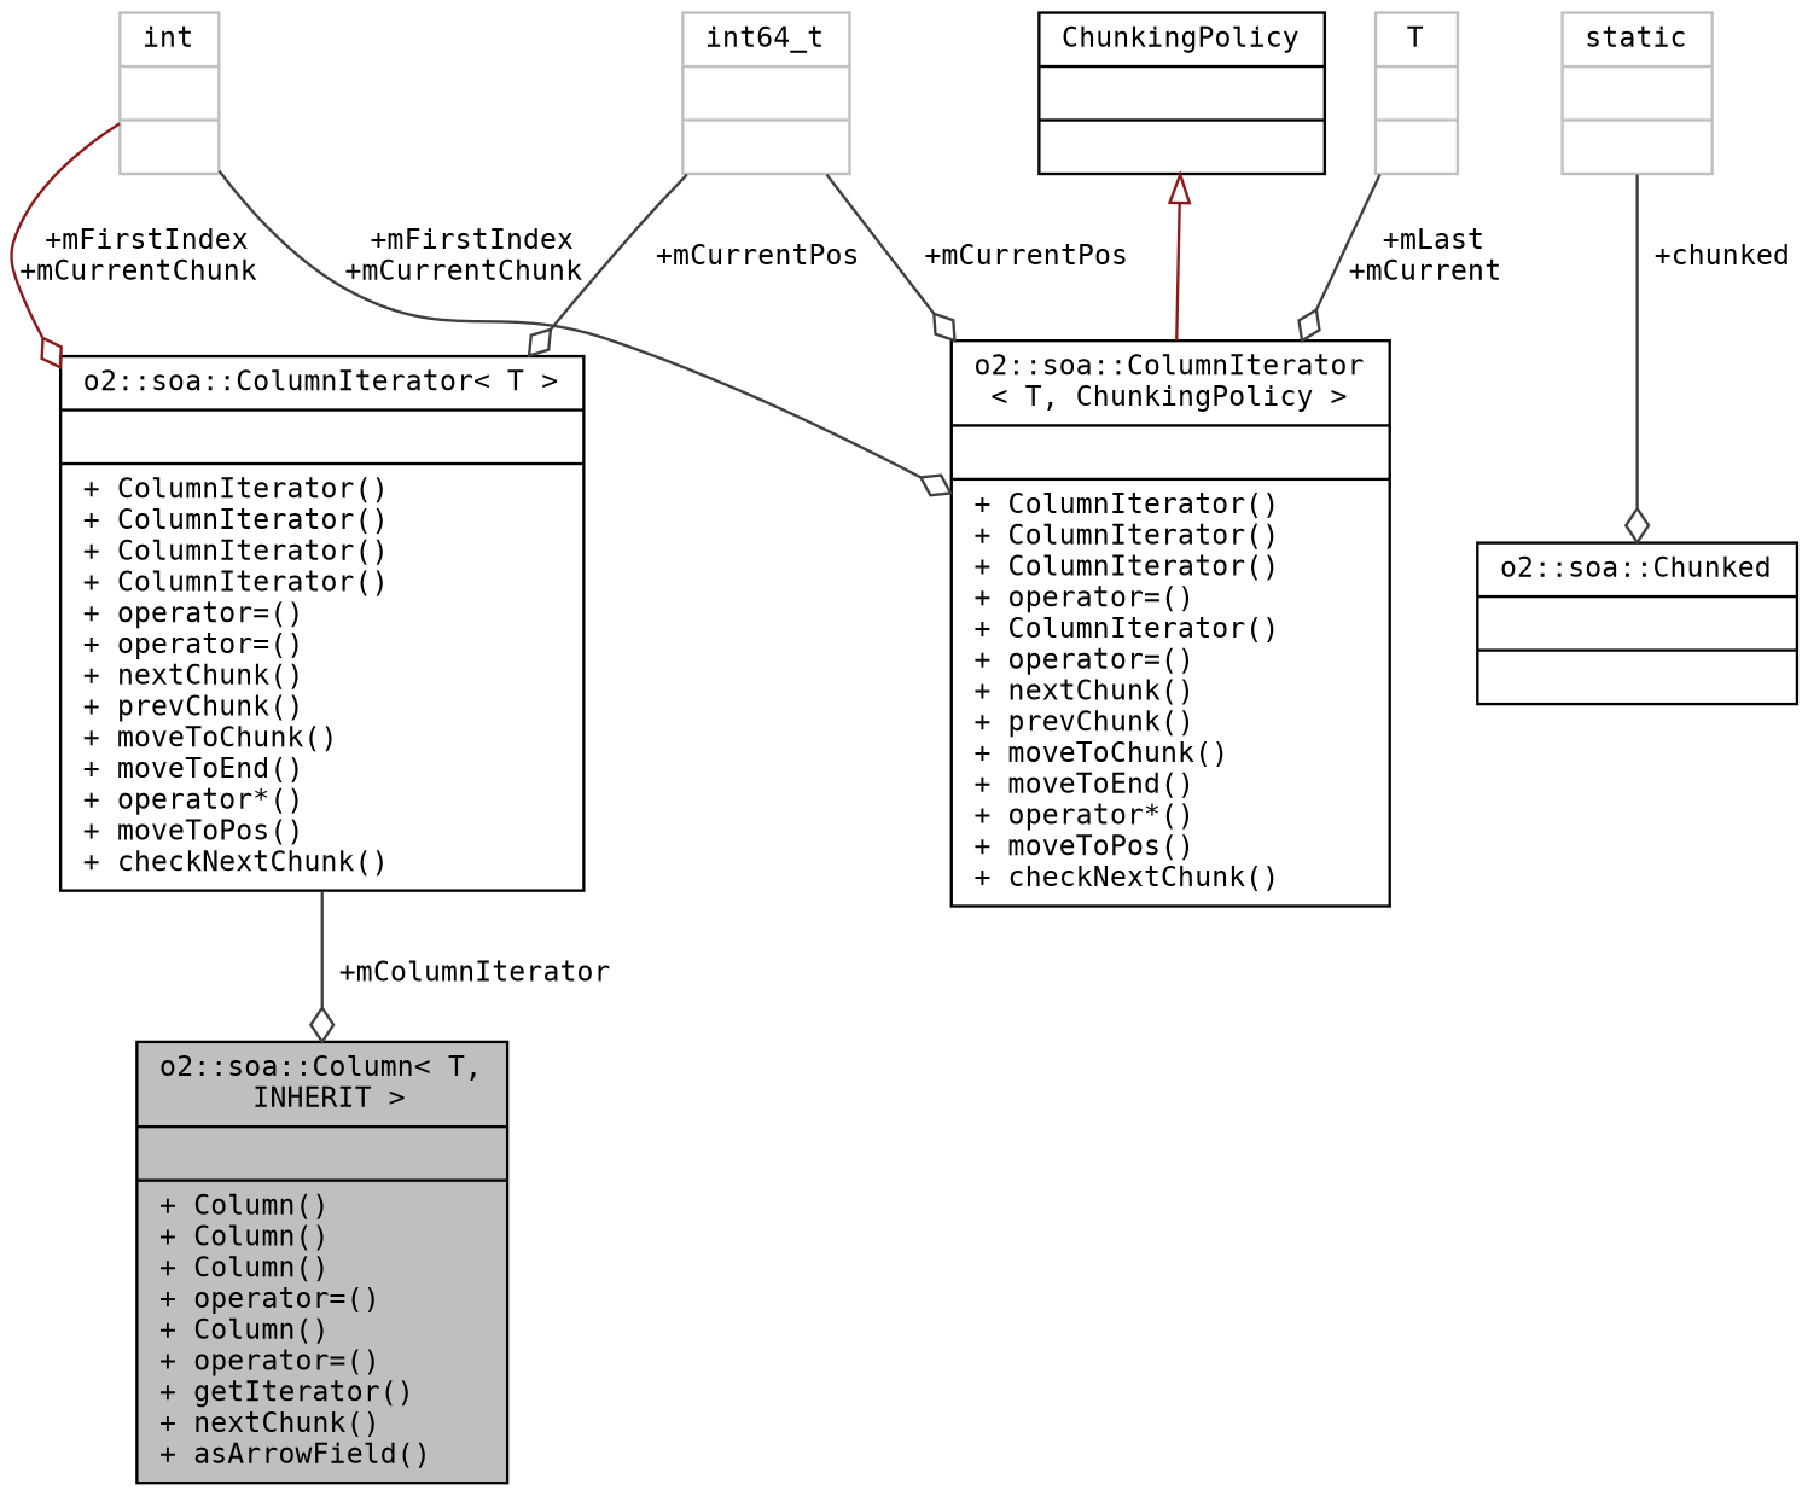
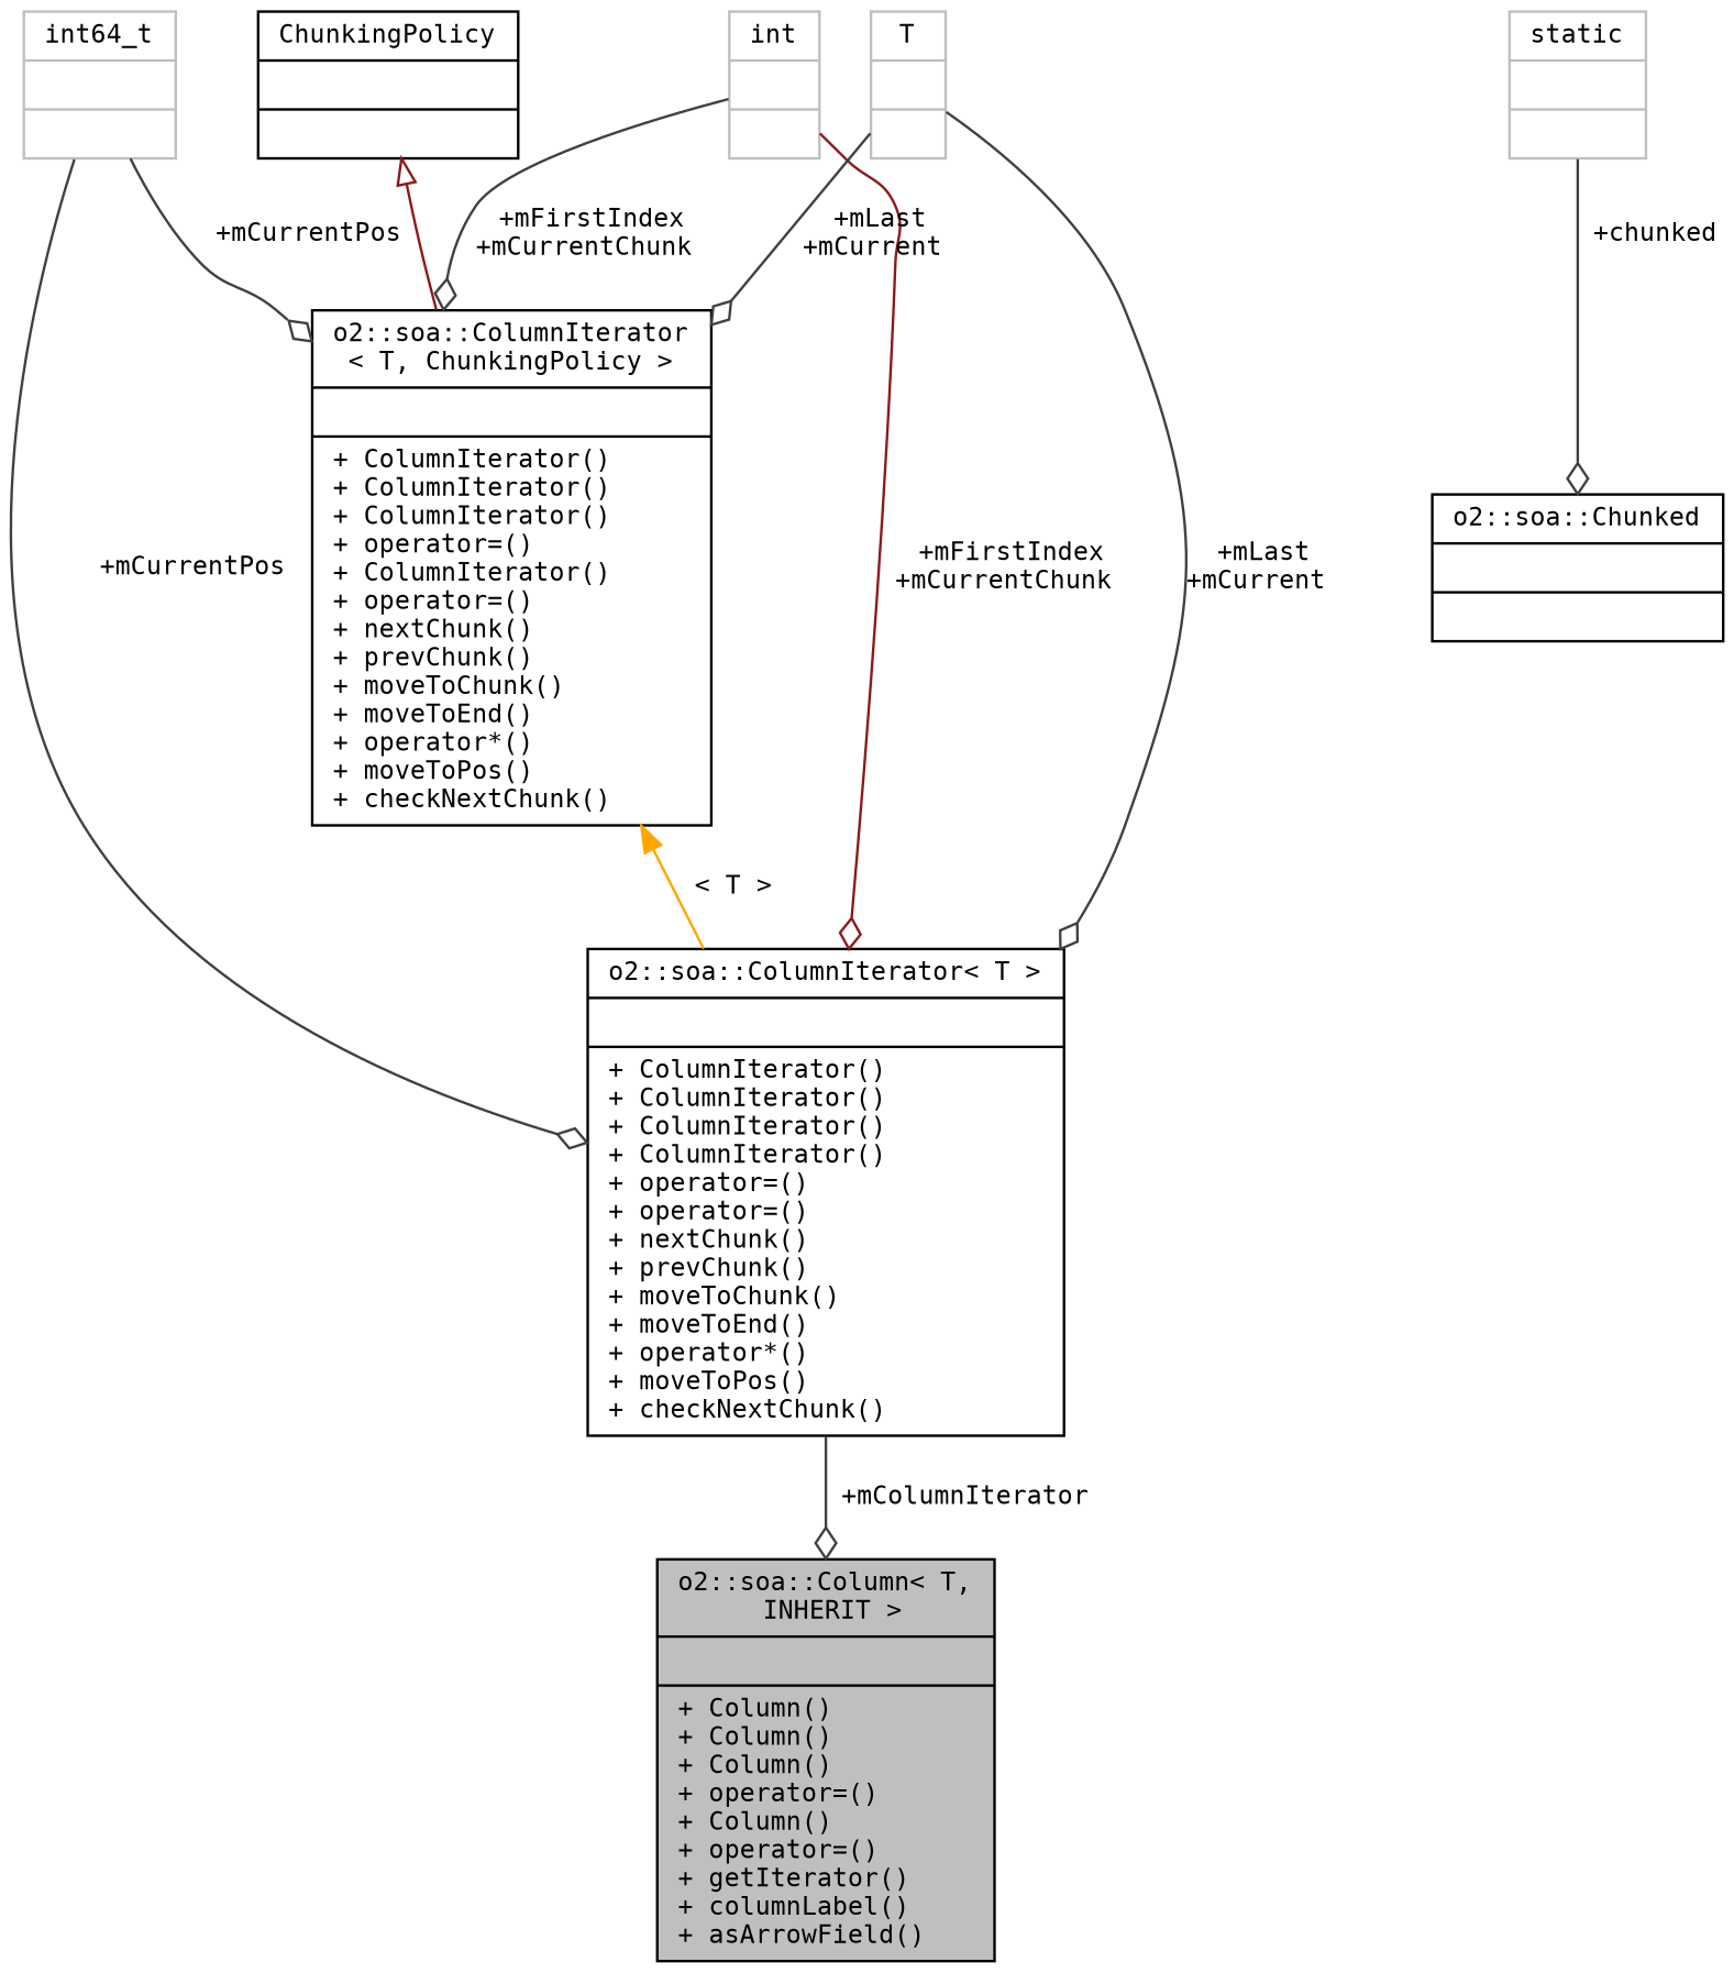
  digraph {
    fontname="DejaVu Sans Mono"
    node [color=black fontname="DejaVu Sans Mono" fontsize=10 shape=record]
    edge [arrowhead=odiamond color=grey25 fontname="DejaVu Sans Mono" fontsize=10 labelfontname=Helvetica labelfontsize=10 style=solid]
-   n1 [fillcolor=grey75 fontcolor=black height=0.2 label="{o2::soa::Column\< T,\l INHERIT \>\n||+ Column()\l+ Column()\l+ Column()\l+ operator=()\l+ Column()\l+ operator=()\l+ getIterator()\l+ nextChunk()\l+ asArrowField()\l}" style=filled width=0.4]
+   n1 [fillcolor=grey75 fontcolor=black height=0.2 label="{o2::soa::Column\< T,\l INHERIT \>\n||+ Column()\l+ Column()\l+ Column()\l+ operator=()\l+ Column()\l+ operator=()\l+ getIterator()\l+ columnLabel()\l+ asArrowField()\l}" style=filled width=0.4]
    n2 [height=0.2 label="{o2::soa::ColumnIterator\< T \>\n||+ ColumnIterator()\l+ ColumnIterator()\l+ ColumnIterator()\l+ ColumnIterator()\l+ operator=()\l+ operator=()\l+ nextChunk()\l+ prevChunk()\l+ moveToChunk()\l+ moveToEnd()\l+ operator*()\l+ moveToPos()\l+ checkNextChunk()\l}" width=0.4]
    n3 [height=0.2 label="{o2::soa::Chunked\n||}" width=0.4]
    n4 [color=grey75 height=0.2 label="{static\n||}" width=0.4]
    n5 [color=grey75 height=0.2 label="{int64_t\n||}" width=0.4]
    n6 [height=0.2 label="{o2::soa::ColumnIterator\l\< T, ChunkingPolicy \>\n||+ ColumnIterator()\l+ ColumnIterator()\l+ ColumnIterator()\l+ operator=()\l+ ColumnIterator()\l+ operator=()\l+ nextChunk()\l+ prevChunk()\l+ moveToChunk()\l+ moveToEnd()\l+ operator*()\l+ moveToPos()\l+ checkNextChunk()\l}" width=0.4]
    n7 [color=grey75 height=0.2 label="{int\n||}" width=0.4]
    n8 [color=grey75 height=0.2 label="{T\n||}" width=0.4]
    n9 [height=0.2 label="{ChunkingPolicy\n||}" width=0.4]
    n2 -> n1 [label=" +mColumnIterator"]
    n4 -> n3 [label=" +chunked"]
    n5 -> n2 [label=" +mCurrentPos"]
    n5 -> n6 [label=" +mCurrentPos"]
+   n6 -> n2 [color=orange dir=back label=" \< T \>" arrowhead=""]
    n7 -> n2 [color=firebrick4 label=" +mFirstIndex\n+mCurrentChunk"]
    n7 -> n6 [label=" +mFirstIndex\n+mCurrentChunk"]
+   n8 -> n2 [label=" +mLast\n+mCurrent"]
    n8 -> n6 [label=" +mLast\n+mCurrent"]
    n9 -> n6 [arrowtail=onormal color=firebrick4 dir=back arrowhead=""]
  }
